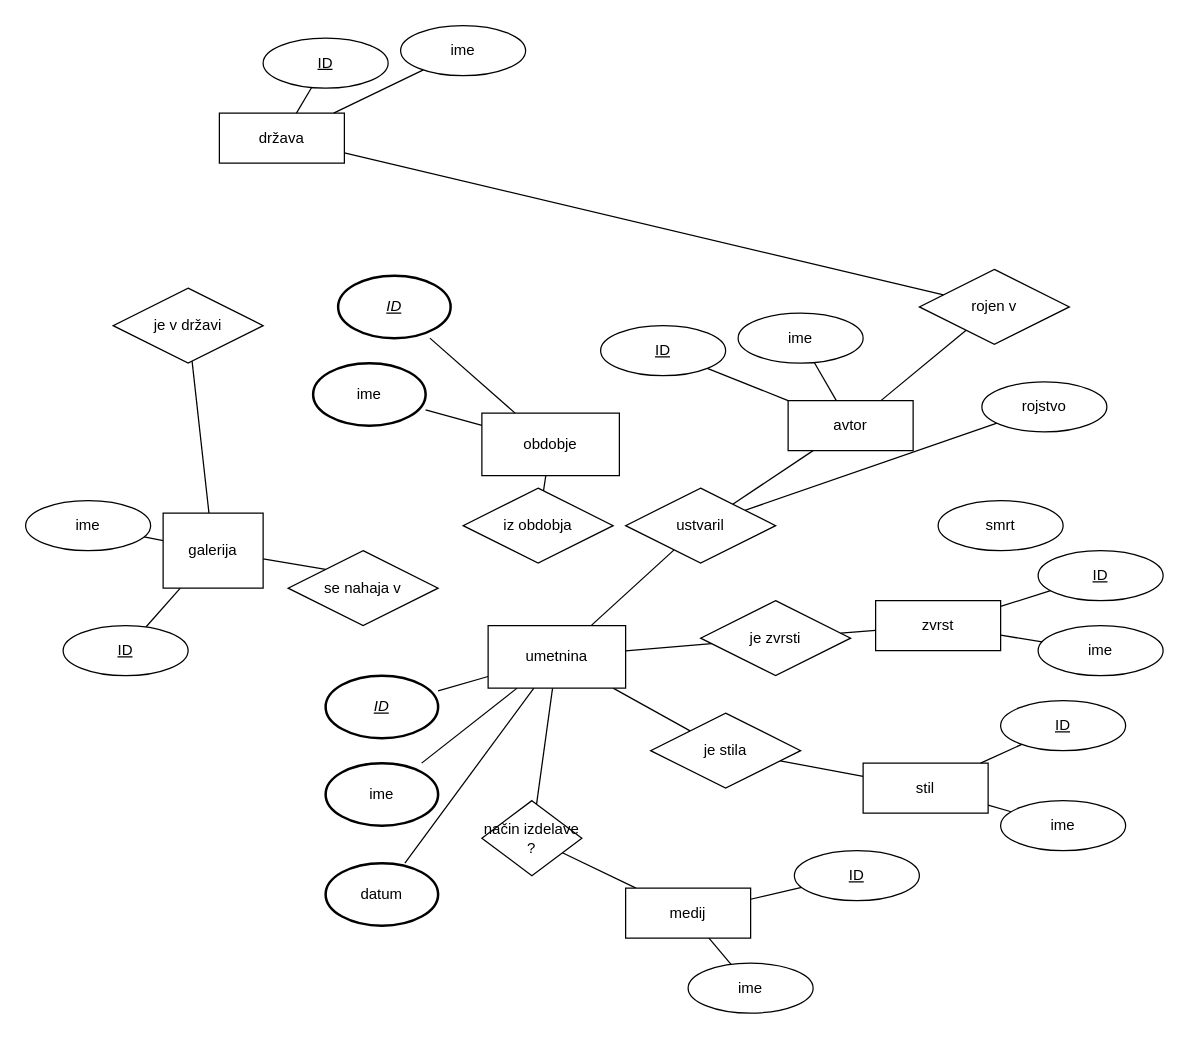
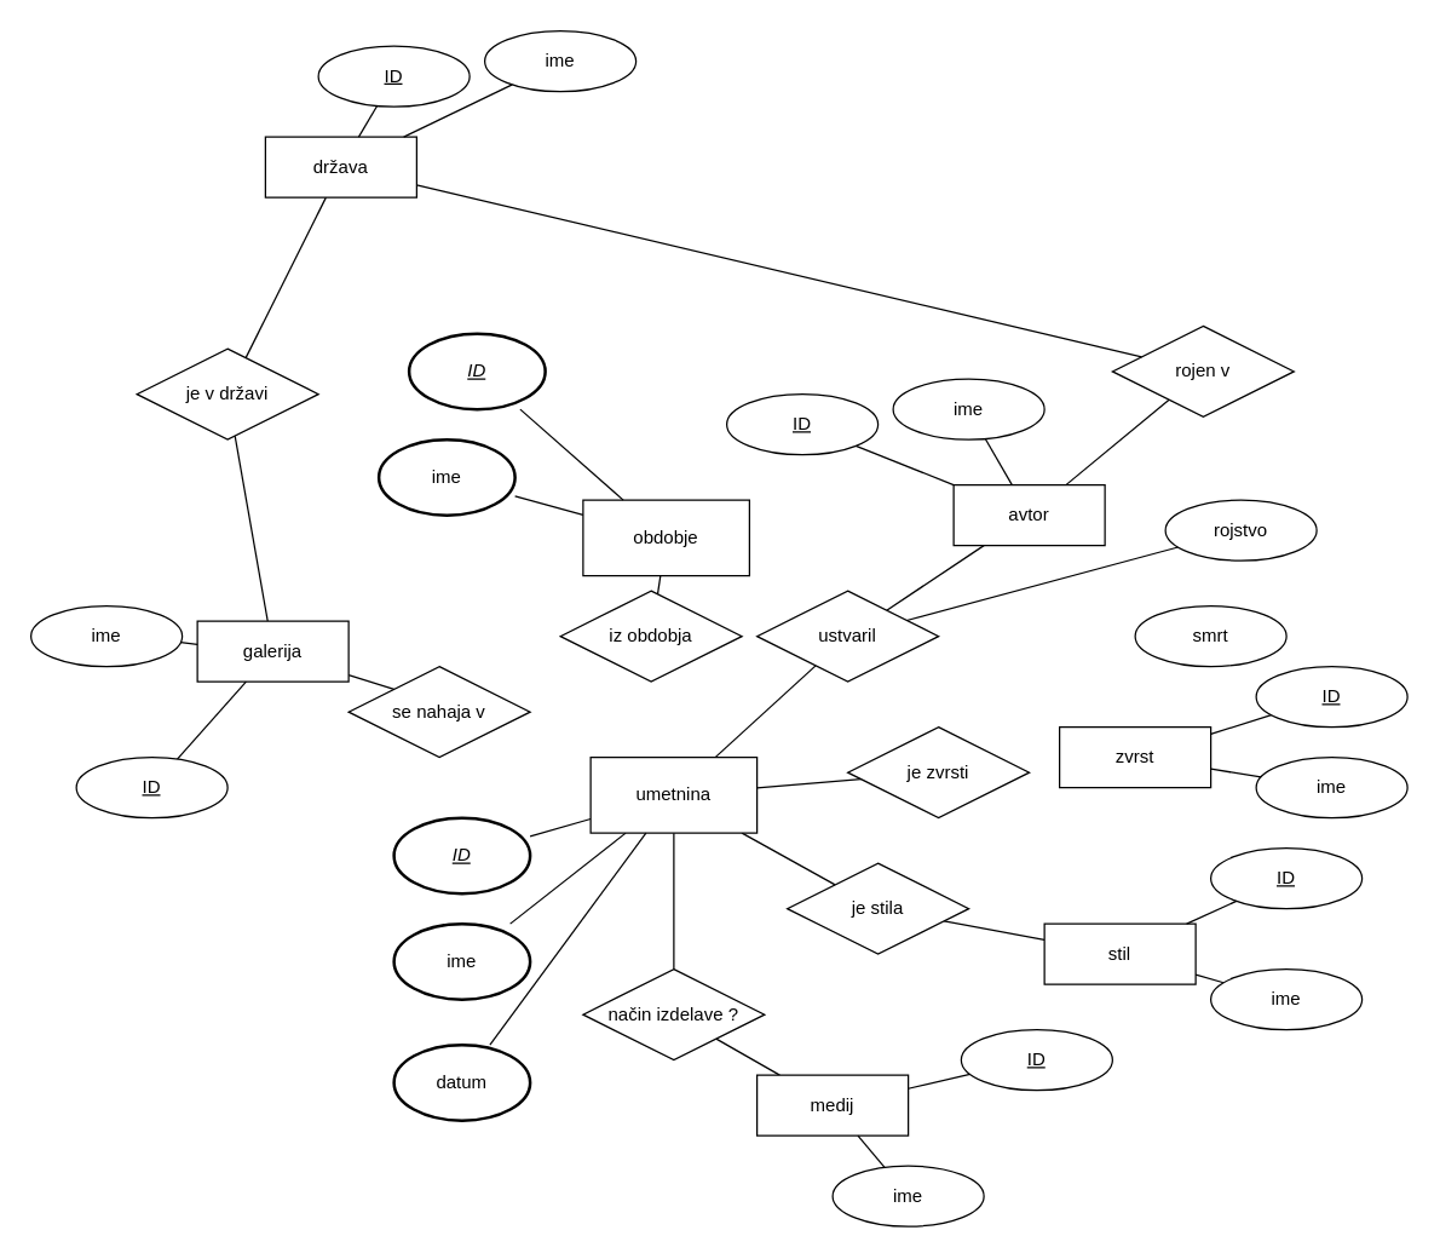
  <mxCell id="0" />
  <mxCell id="1" parent="0" />
  <mxCell id="2" style="edgeStyle=none;rounded=0;orthogonalLoop=1;jettySize=auto;html=1;startArrow=none;startFill=0;endArrow=none;endFill=0;strokeColor=#000000;" edge="1" parent="1" source="8" target="9"><mxGeometry relative="1" as="geometry" /></mxCell>
  <mxCell id="3" style="edgeStyle=none;rounded=0;orthogonalLoop=1;jettySize=auto;html=1;startArrow=none;startFill=0;endArrow=none;endFill=0;strokeColor=#000000;" edge="1" parent="1" source="8" target="10"><mxGeometry relative="1" as="geometry" /></mxCell>
  <mxCell id="4" style="edgeStyle=none;rounded=0;jumpSize=0;orthogonalLoop=1;jettySize=auto;html=1;startArrow=none;startFill=0;startSize=0;endArrow=none;endFill=0;endSize=0;targetPerimeterSpacing=0;strokeColor=#000000;strokeWidth=1;" edge="1" parent="1" source="8" target="21"><mxGeometry relative="1" as="geometry" /></mxCell>
  <mxCell id="5" style="edgeStyle=none;rounded=0;jumpSize=0;orthogonalLoop=1;jettySize=auto;html=1;startArrow=none;startFill=0;startSize=0;endArrow=none;endFill=0;endSize=0;targetPerimeterSpacing=0;strokeColor=#000000;strokeWidth=1;" edge="1" parent="1" source="8" target="22"><mxGeometry relative="1" as="geometry" /></mxCell>
  <mxCell id="6" style="edgeStyle=none;rounded=0;jumpSize=0;orthogonalLoop=1;jettySize=auto;html=1;startArrow=none;startFill=0;startSize=0;endArrow=none;endFill=0;endSize=0;targetPerimeterSpacing=0;strokeColor=#000000;strokeWidth=1;" edge="1" parent="1" source="8" target="24"><mxGeometry relative="1" as="geometry" /></mxCell>
  <mxCell id="7" style="edgeStyle=none;rounded=0;jumpSize=0;orthogonalLoop=1;jettySize=auto;html=1;startArrow=none;startFill=0;startSize=0;endArrow=none;endFill=0;endSize=0;targetPerimeterSpacing=0;strokeColor=#000000;strokeWidth=1;" edge="1" parent="1" source="8" target="26"><mxGeometry relative="1" as="geometry" /></mxCell>
  <mxCell id="8" value="umetnina" style="rounded=0;whiteSpace=wrap;html=1;" parent="1" vertex="1"><mxGeometry x="390" y="500" width="110" height="50" as="geometry" /></mxCell>
  <mxCell id="9" value="&lt;u&gt;&lt;i&gt;ID&lt;/i&gt;&lt;/u&gt;" style="strokeWidth=2;html=1;shape=mxgraph.flowchart.start_1;whiteSpace=wrap;" parent="1" vertex="1"><mxGeometry y="540" width="90" height="50" as="geometry" x="260" /></mxCell>
  <mxCell id="10" value="&lt;div&gt;ime&lt;/div&gt;" style="strokeWidth=2;html=1;shape=mxgraph.flowchart.start_1;whiteSpace=wrap;" parent="1" vertex="1"><mxGeometry y="610" width="90" height="50" as="geometry" x="260" /></mxCell>
  <mxCell id="11" style="edgeStyle=none;rounded=0;orthogonalLoop=1;jettySize=auto;html=1;startArrow=none;startFill=0;endArrow=none;endFill=0;strokeColor=#000000;" edge="1" parent="1" source="12" target="8"><mxGeometry relative="1" as="geometry" /></mxCell>
  <mxCell id="12" value="datum" style="strokeWidth=2;html=1;shape=mxgraph.flowchart.start_1;whiteSpace=wrap;" vertex="1" parent="1"><mxGeometry y="690" width="90" height="50" as="geometry" x="260" /></mxCell>
  <mxCell id="13" value="obdobje" style="rounded=0;whiteSpace=wrap;html=1;" vertex="1" parent="1"><mxGeometry x="385" y="330" width="110" height="50" as="geometry" /></mxCell>
  <mxCell id="14" style="edgeStyle=none;rounded=0;jumpSize=0;orthogonalLoop=1;jettySize=auto;html=1;startArrow=none;startFill=0;startSize=0;endArrow=none;endFill=0;endSize=0;targetPerimeterSpacing=0;strokeColor=#000000;strokeWidth=1;" edge="1" parent="1" source="15" target="13"><mxGeometry relative="1" as="geometry" /></mxCell>
  <mxCell id="15" value="&lt;u&gt;&lt;i&gt;ID&lt;/i&gt;&lt;/u&gt;" style="strokeWidth=2;html=1;shape=mxgraph.flowchart.start_1;whiteSpace=wrap;" vertex="1" parent="1"><mxGeometry x="270" y="220" width="90" height="50" as="geometry" /></mxCell>
  <mxCell id="16" style="edgeStyle=none;rounded=0;jumpSize=0;orthogonalLoop=1;jettySize=auto;html=1;startArrow=none;startFill=0;startSize=0;endArrow=none;endFill=0;endSize=0;targetPerimeterSpacing=0;strokeColor=#000000;strokeWidth=1;" edge="1" parent="1" source="17" target="13"><mxGeometry relative="1" as="geometry" /></mxCell>
  <mxCell id="17" value="&lt;div&gt;ime&lt;/div&gt;" style="strokeWidth=2;html=1;shape=mxgraph.flowchart.start_1;whiteSpace=wrap;" vertex="1" parent="1"><mxGeometry x="250" y="290" width="90" height="50" as="geometry" /></mxCell>
  <mxCell id="18" style="edgeStyle=none;rounded=0;jumpSize=0;orthogonalLoop=1;jettySize=auto;html=1;startArrow=none;startFill=0;startSize=0;endArrow=none;endFill=0;endSize=0;targetPerimeterSpacing=0;strokeColor=#000000;strokeWidth=1;" edge="1" parent="1" source="19" target="13"><mxGeometry relative="1" as="geometry" /></mxCell>
  <mxCell id="19" value="iz obdobja" style="shape=rhombus;perimeter=rhombusPerimeter;whiteSpace=wrap;html=1;align=center;" vertex="1" parent="1"><mxGeometry x="370" y="390" width="120" height="60" as="geometry" /></mxCell>
  <mxCell id="20" style="edgeStyle=none;rounded=0;jumpSize=0;orthogonalLoop=1;jettySize=auto;html=1;startArrow=none;startFill=0;startSize=0;endArrow=none;endFill=0;endSize=0;targetPerimeterSpacing=0;strokeColor=#000000;strokeWidth=1;" edge="1" parent="1" source="21" target="28"><mxGeometry relative="1" as="geometry" /></mxCell>
  <mxCell id="21" value="ustvaril" style="shape=rhombus;perimeter=rhombusPerimeter;whiteSpace=wrap;html=1;align=center;" vertex="1" parent="1"><mxGeometry x="500" y="390" width="120" height="60" as="geometry" /></mxCell>
  <mxCell id="22" value="je zvrsti" style="shape=rhombus;perimeter=rhombusPerimeter;whiteSpace=wrap;html=1;align=center;" vertex="1" parent="1"><mxGeometry x="560" y="480" width="120" height="60" as="geometry" /></mxCell>
  <mxCell id="23" style="edgeStyle=none;rounded=0;jumpSize=0;orthogonalLoop=1;jettySize=auto;html=1;startArrow=none;startFill=0;startSize=0;endArrow=none;endFill=0;endSize=0;targetPerimeterSpacing=0;strokeColor=#000000;strokeWidth=1;" edge="1" parent="1" source="24" target="42"><mxGeometry relative="1" as="geometry" /></mxCell>
  <mxCell id="24" value="je stila" style="shape=rhombus;perimeter=rhombusPerimeter;whiteSpace=wrap;html=1;align=center;" vertex="1" parent="1"><mxGeometry x="520" y="570" width="120" height="60" as="geometry" /></mxCell>
  <mxCell id="25" style="edgeStyle=none;rounded=0;jumpSize=0;orthogonalLoop=1;jettySize=auto;html=1;startArrow=none;startFill=0;startSize=0;endArrow=none;endFill=0;endSize=0;targetPerimeterSpacing=0;strokeColor=#000000;strokeWidth=1;" edge="1" parent="1" source="26" target="47"><mxGeometry relative="1" as="geometry" /></mxCell>
- <mxCell id="26" value="način izdelave ?" style="shape=rhombus;perimeter=rhombusPerimeter;whiteSpace=wrap;html=1;align=center;" vertex="1" parent="1"><mxGeometry x="385" y="640" width="80" height="60" as="geometry" /></mxCell>
+ <mxCell id="26" value="način izdelave ?" style="shape=rhombus;perimeter=rhombusPerimeter;whiteSpace=wrap;html=1;align=center;" vertex="1" parent="1"><mxGeometry x="385" y="640" width="120" height="60" as="geometry" /></mxCell>
  <mxCell id="27" style="edgeStyle=none;rounded=0;jumpSize=0;orthogonalLoop=1;jettySize=auto;html=1;startArrow=none;startFill=0;startSize=0;endArrow=none;endFill=0;endSize=0;targetPerimeterSpacing=0;strokeColor=#000000;strokeWidth=1;" edge="1" parent="1" source="28" target="60"><mxGeometry relative="1" as="geometry" /></mxCell>
  <mxCell id="28" value="avtor" style="whiteSpace=wrap;html=1;align=center;" vertex="1" parent="1"><mxGeometry x="630" y="320" width="100" height="40" as="geometry" /></mxCell>
  <mxCell id="29" style="edgeStyle=none;rounded=0;jumpSize=0;orthogonalLoop=1;jettySize=auto;html=1;startArrow=none;startFill=0;startSize=0;endArrow=none;endFill=0;endSize=0;targetPerimeterSpacing=0;strokeColor=#000000;strokeWidth=1;" edge="1" parent="1" source="30" target="28"><mxGeometry relative="1" as="geometry" /></mxCell>
  <mxCell id="30" value="ime" style="ellipse;whiteSpace=wrap;html=1;align=center;" vertex="1" parent="1"><mxGeometry x="590" y="250" width="100" height="40" as="geometry" /></mxCell>
  <mxCell id="31" style="edgeStyle=none;rounded=0;jumpSize=0;orthogonalLoop=1;jettySize=auto;html=1;startArrow=none;startFill=0;startSize=0;endArrow=none;endFill=0;endSize=0;targetPerimeterSpacing=0;strokeColor=#000000;strokeWidth=1;" edge="1" parent="1" source="32" target="28"><mxGeometry relative="1" as="geometry" /></mxCell>
  <mxCell id="32" value="ID" style="ellipse;whiteSpace=wrap;html=1;align=center;fontStyle=4;" vertex="1" parent="1"><mxGeometry x="480" y="260" width="100" height="40" as="geometry" /></mxCell>
  <mxCell id="33" style="edgeStyle=none;rounded=0;jumpSize=0;orthogonalLoop=1;jettySize=auto;html=1;startArrow=none;startFill=0;startSize=0;endArrow=none;endFill=0;endSize=0;targetPerimeterSpacing=0;strokeColor=#000000;strokeWidth=1;" edge="1" parent="1" source="34" target="21"><mxGeometry relative="1" as="geometry" /></mxCell>
- <mxCell id="34" value="rojstvo" style="ellipse;whiteSpace=wrap;html=1;align=center;" vertex="1" parent="1"><mxGeometry x="785" y="305" width="100" height="40" as="geometry" /></mxCell>
+ <mxCell id="34" value="rojstvo" style="ellipse;whiteSpace=wrap;html=1;align=center;" vertex="1" parent="1"><mxGeometry x="770" y="330" width="100" height="40" as="geometry" /></mxCell>
  <mxCell id="35" value="smrt" style="ellipse;whiteSpace=wrap;html=1;align=center;" vertex="1" parent="1"><mxGeometry x="750" y="400" width="100" height="40" as="geometry" /></mxCell>
- <mxCell id="36" style="edgeStyle=none;rounded=0;jumpSize=0;orthogonalLoop=1;jettySize=auto;html=1;startArrow=none;startFill=0;startSize=0;endArrow=none;endFill=0;endSize=0;targetPerimeterSpacing=0;strokeColor=#000000;strokeWidth=1;" edge="1" parent="1" source="37" target="22"><mxGeometry relative="1" as="geometry" /></mxCell>
  <mxCell id="37" value="zvrst" style="whiteSpace=wrap;html=1;align=center;" vertex="1" parent="1"><mxGeometry x="700" y="480" width="100" height="40" as="geometry" /></mxCell>
  <mxCell id="38" style="edgeStyle=none;rounded=0;jumpSize=0;orthogonalLoop=1;jettySize=auto;html=1;startArrow=none;startFill=0;startSize=0;endArrow=none;endFill=0;endSize=0;targetPerimeterSpacing=0;strokeColor=#000000;strokeWidth=1;" edge="1" parent="1" source="39" target="37"><mxGeometry relative="1" as="geometry" /></mxCell>
  <mxCell id="39" value="ime" style="ellipse;whiteSpace=wrap;html=1;align=center;" vertex="1" parent="1"><mxGeometry x="830" y="500" width="100" height="40" as="geometry" /></mxCell>
  <mxCell id="40" style="edgeStyle=none;rounded=0;jumpSize=0;orthogonalLoop=1;jettySize=auto;html=1;startArrow=none;startFill=0;startSize=0;endArrow=none;endFill=0;endSize=0;targetPerimeterSpacing=0;strokeColor=#000000;strokeWidth=1;" edge="1" parent="1" source="41" target="37"><mxGeometry relative="1" as="geometry" /></mxCell>
  <mxCell id="41" value="ID" style="ellipse;whiteSpace=wrap;html=1;align=center;fontStyle=4;" vertex="1" parent="1"><mxGeometry x="830" y="440" width="100" height="40" as="geometry" /></mxCell>
  <mxCell id="42" value="stil" style="whiteSpace=wrap;html=1;align=center;" vertex="1" parent="1"><mxGeometry x="690" y="610" width="100" height="40" as="geometry" /></mxCell>
  <mxCell id="43" style="edgeStyle=none;rounded=0;jumpSize=0;orthogonalLoop=1;jettySize=auto;html=1;startArrow=none;startFill=0;startSize=0;endArrow=none;endFill=0;endSize=0;targetPerimeterSpacing=0;strokeColor=#000000;strokeWidth=1;" edge="1" parent="1" source="44" target="42"><mxGeometry relative="1" as="geometry" /></mxCell>
  <mxCell id="44" value="ime" style="ellipse;whiteSpace=wrap;html=1;align=center;" vertex="1" parent="1"><mxGeometry x="800" y="640" width="100" height="40" as="geometry" /></mxCell>
  <mxCell id="45" style="edgeStyle=none;rounded=0;jumpSize=0;orthogonalLoop=1;jettySize=auto;html=1;startArrow=none;startFill=0;startSize=0;endArrow=none;endFill=0;endSize=0;targetPerimeterSpacing=0;strokeColor=#000000;strokeWidth=1;" edge="1" parent="1" source="46" target="42"><mxGeometry relative="1" as="geometry" /></mxCell>
  <mxCell id="46" value="ID" style="ellipse;whiteSpace=wrap;html=1;align=center;fontStyle=4;" vertex="1" parent="1"><mxGeometry x="800" y="560" width="100" height="40" as="geometry" /></mxCell>
  <mxCell id="47" value="medij" style="whiteSpace=wrap;html=1;align=center;" vertex="1" parent="1"><mxGeometry x="500" y="710" width="100" height="40" as="geometry" /></mxCell>
  <mxCell id="48" style="edgeStyle=none;rounded=0;jumpSize=0;orthogonalLoop=1;jettySize=auto;html=1;startArrow=none;startFill=0;startSize=0;endArrow=none;endFill=0;endSize=0;targetPerimeterSpacing=0;strokeColor=#000000;strokeWidth=1;" edge="1" parent="1" source="49" target="47"><mxGeometry relative="1" as="geometry" /></mxCell>
  <mxCell id="49" value="ime" style="ellipse;whiteSpace=wrap;html=1;align=center;" vertex="1" parent="1"><mxGeometry x="550" y="770" width="100" height="40" as="geometry" /></mxCell>
  <mxCell id="50" style="edgeStyle=none;rounded=0;jumpSize=0;orthogonalLoop=1;jettySize=auto;html=1;startArrow=none;startFill=0;startSize=0;endArrow=none;endFill=0;endSize=0;targetPerimeterSpacing=0;strokeColor=#000000;strokeWidth=1;" edge="1" parent="1" source="51" target="47"><mxGeometry relative="1" as="geometry" /></mxCell>
  <mxCell id="51" value="ID" style="ellipse;whiteSpace=wrap;html=1;align=center;fontStyle=4;" vertex="1" parent="1"><mxGeometry x="635" y="680" width="100" height="40" as="geometry" /></mxCell>
  <mxCell id="52" style="edgeStyle=none;rounded=0;jumpSize=0;orthogonalLoop=1;jettySize=auto;html=1;entryX=0;entryY=0;entryDx=0;entryDy=0;startArrow=none;startFill=0;startSize=0;endArrow=none;endFill=0;endSize=0;targetPerimeterSpacing=0;strokeColor=#000000;strokeWidth=1;" edge="1" parent="1" source="54" target="59"><mxGeometry relative="1" as="geometry" /></mxCell>
  <mxCell id="53" style="edgeStyle=none;rounded=0;jumpSize=0;orthogonalLoop=1;jettySize=auto;html=1;startArrow=none;startFill=0;startSize=0;endArrow=none;endFill=0;endSize=0;targetPerimeterSpacing=0;strokeColor=#000000;strokeWidth=1;" edge="1" parent="1" source="54" target="62"><mxGeometry relative="1" as="geometry" /></mxCell>
- <mxCell id="54" value="galerija" style="whiteSpace=wrap;html=1;align=center;" vertex="1" parent="1"><mxGeometry x="130" y="410" width="80" height="60" as="geometry" /></mxCell>
+ <mxCell id="54" value="galerija" style="whiteSpace=wrap;html=1;align=center;" vertex="1" parent="1"><mxGeometry x="130" y="410" width="100" height="40" as="geometry" /></mxCell>
  <mxCell id="55" style="edgeStyle=none;rounded=0;jumpSize=0;orthogonalLoop=1;jettySize=auto;html=1;startArrow=none;startFill=0;startSize=0;endArrow=none;endFill=0;endSize=0;targetPerimeterSpacing=0;strokeColor=#000000;strokeWidth=1;" edge="1" parent="1" source="56" target="54"><mxGeometry relative="1" as="geometry" /></mxCell>
  <mxCell id="56" value="ime" style="ellipse;whiteSpace=wrap;html=1;align=center;" vertex="1" parent="1"><mxGeometry x="20" y="400" width="100" height="40" as="geometry" /></mxCell>
  <mxCell id="57" style="edgeStyle=none;rounded=0;jumpSize=0;orthogonalLoop=1;jettySize=auto;html=1;startArrow=none;startFill=0;startSize=0;endArrow=none;endFill=0;endSize=0;targetPerimeterSpacing=0;strokeColor=#000000;strokeWidth=1;" edge="1" parent="1" source="58" target="54"><mxGeometry relative="1" as="geometry" /></mxCell>
  <mxCell id="58" value="ID" style="ellipse;whiteSpace=wrap;html=1;align=center;fontStyle=4;" vertex="1" parent="1"><mxGeometry x="50" y="500" width="100" height="40" as="geometry" /></mxCell>
  <mxCell id="59" value="se nahaja v" style="shape=rhombus;perimeter=rhombusPerimeter;whiteSpace=wrap;html=1;align=center;" vertex="1" parent="1"><mxGeometry x="230" y="440" width="120" height="60" as="geometry" /></mxCell>
  <mxCell id="60" value="rojen v" style="shape=rhombus;perimeter=rhombusPerimeter;whiteSpace=wrap;html=1;align=center;" vertex="1" parent="1"><mxGeometry x="735" y="215" width="120" height="60" as="geometry" /></mxCell>
+ <mxCell id="61" style="edgeStyle=none;rounded=0;jumpSize=0;orthogonalLoop=1;jettySize=auto;html=1;startArrow=none;startFill=0;startSize=0;endArrow=none;endFill=0;endSize=0;targetPerimeterSpacing=0;strokeColor=#000000;strokeWidth=1;" edge="1" parent="1" source="62" target="64"><mxGeometry relative="1" as="geometry" /></mxCell>
  <mxCell id="62" value="je v državi" style="shape=rhombus;perimeter=rhombusPerimeter;whiteSpace=wrap;html=1;align=center;" vertex="1" parent="1"><mxGeometry x="90" y="230" width="120" height="60" as="geometry" /></mxCell>
  <mxCell id="63" style="edgeStyle=none;rounded=0;jumpSize=0;orthogonalLoop=1;jettySize=auto;html=1;startArrow=none;startFill=0;startSize=0;endArrow=none;endFill=0;endSize=0;targetPerimeterSpacing=0;strokeColor=#000000;strokeWidth=1;" edge="1" parent="1" source="64" target="60"><mxGeometry relative="1" as="geometry" /></mxCell>
  <mxCell id="64" value="država" style="whiteSpace=wrap;html=1;align=center;" vertex="1" parent="1"><mxGeometry x="175" y="90" width="100" height="40" as="geometry" /></mxCell>
  <mxCell id="65" style="edgeStyle=none;rounded=0;jumpSize=0;orthogonalLoop=1;jettySize=auto;html=1;startArrow=none;startFill=0;startSize=0;endArrow=none;endFill=0;endSize=0;targetPerimeterSpacing=0;strokeColor=#000000;strokeWidth=1;" edge="1" parent="1" source="66" target="64"><mxGeometry relative="1" as="geometry" /></mxCell>
  <mxCell id="66" value="ime" style="ellipse;whiteSpace=wrap;html=1;align=center;" vertex="1" parent="1"><mxGeometry x="320" y="20" width="100" height="40" as="geometry" /></mxCell>
  <mxCell id="67" style="edgeStyle=none;rounded=0;jumpSize=0;orthogonalLoop=1;jettySize=auto;html=1;startArrow=none;startFill=0;startSize=0;endArrow=none;endFill=0;endSize=0;targetPerimeterSpacing=0;strokeColor=#000000;strokeWidth=1;" edge="1" parent="1" source="68" target="64"><mxGeometry relative="1" as="geometry" /></mxCell>
  <mxCell id="68" value="ID" style="ellipse;whiteSpace=wrap;html=1;align=center;fontStyle=4;" vertex="1" parent="1"><mxGeometry x="210" y="30" width="100" height="40" as="geometry" /></mxCell>
